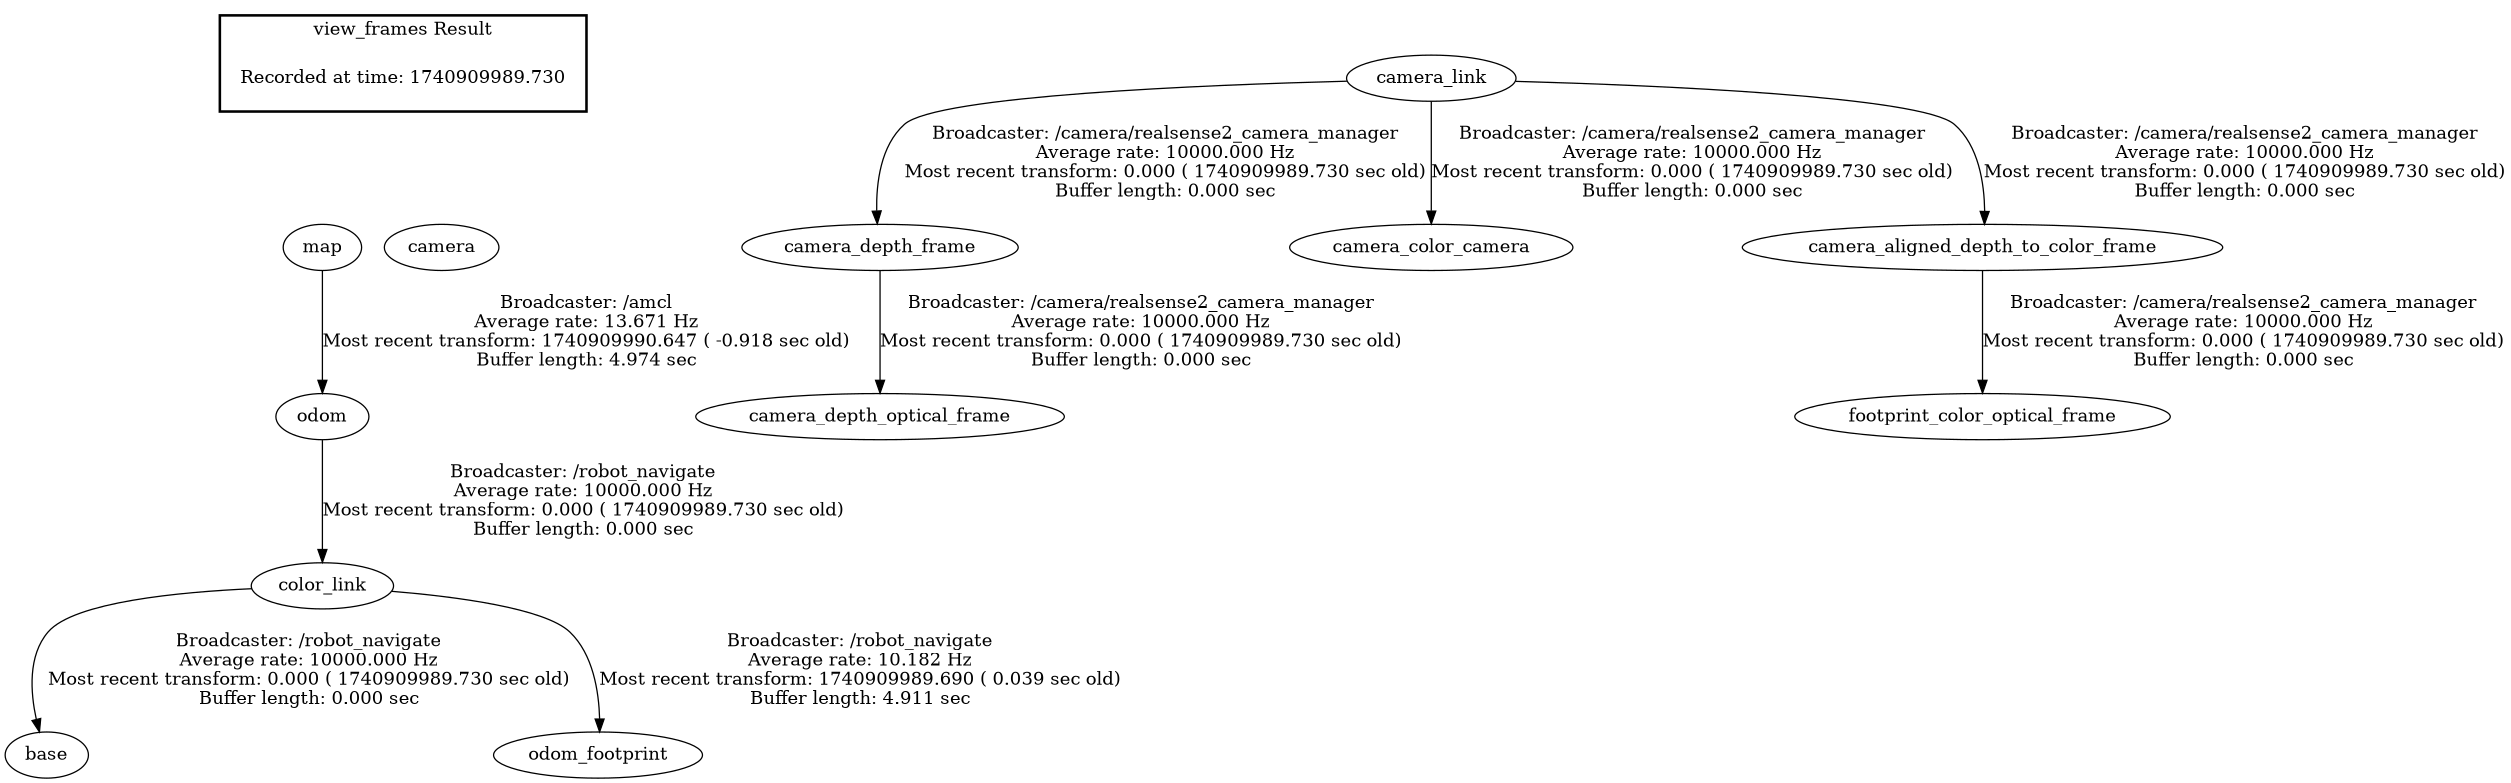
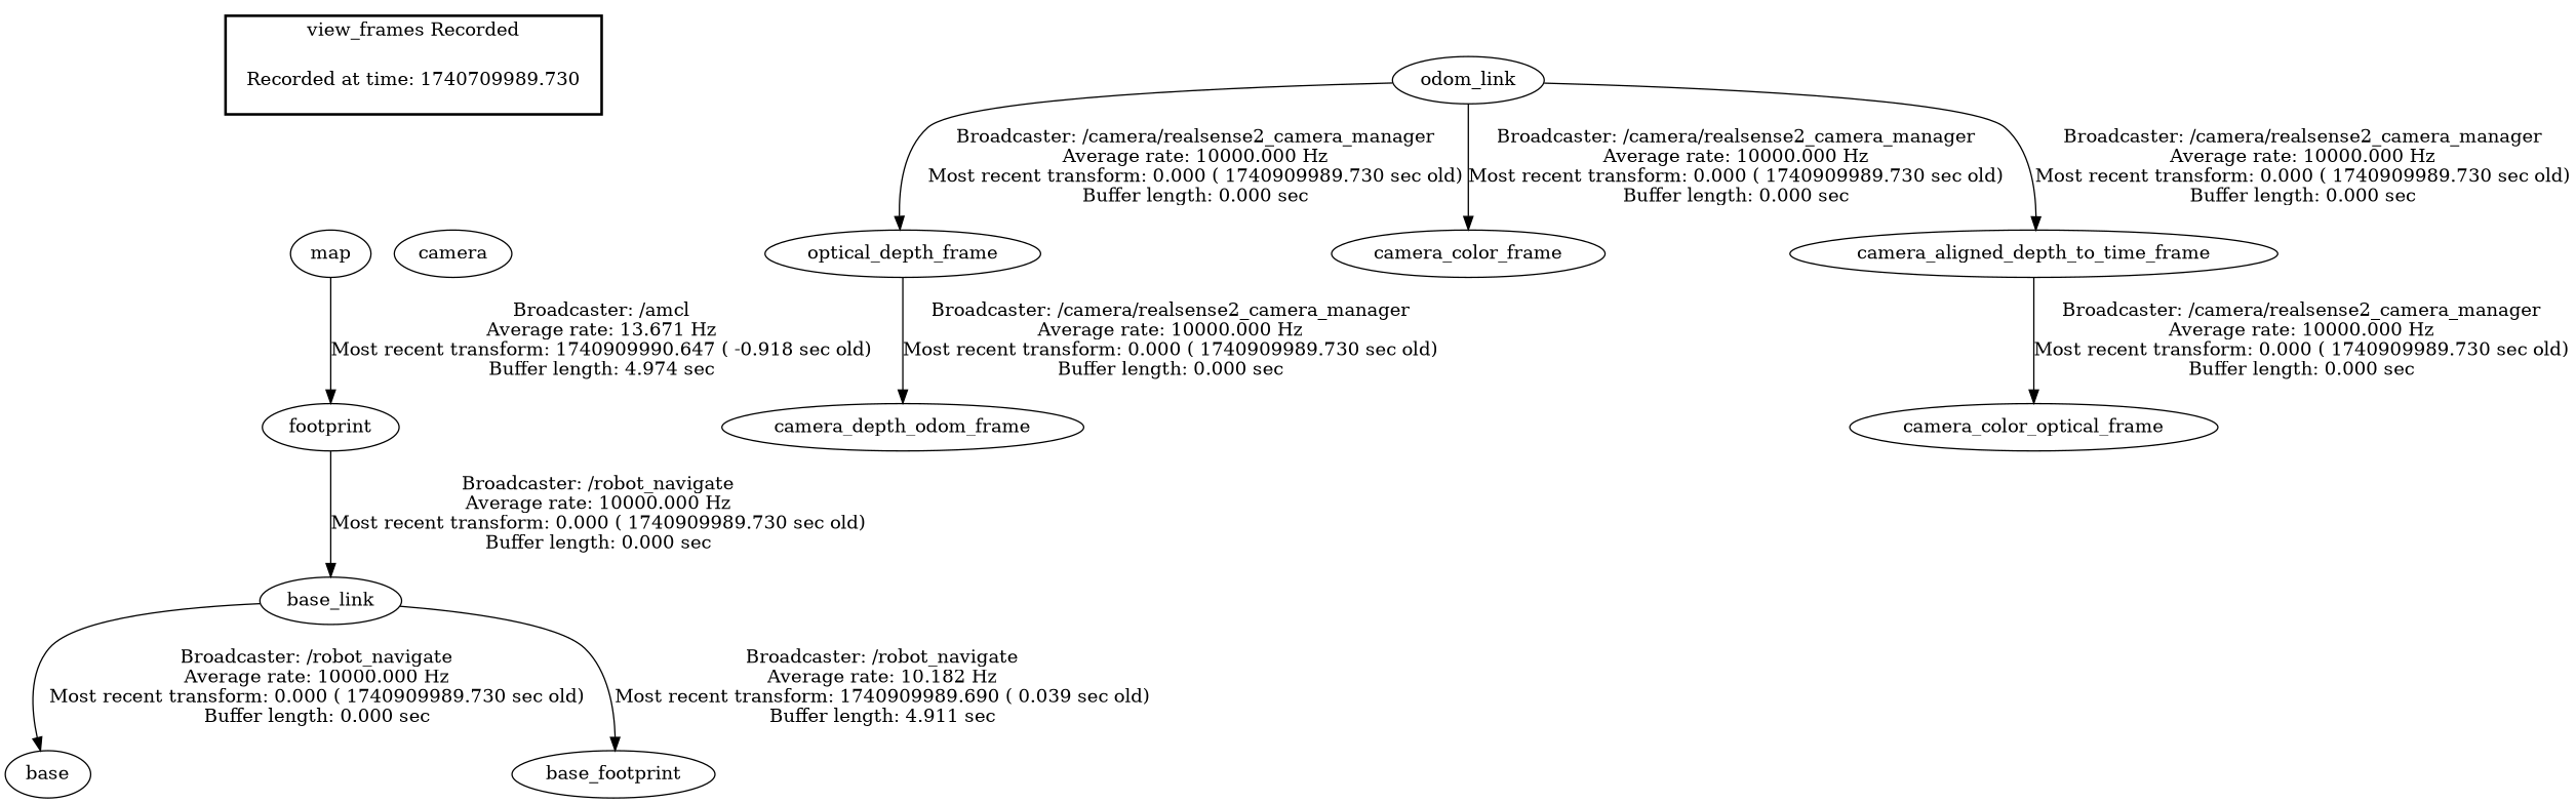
  digraph {
-   "Recorded at time: 1740909989.730" [shape=plaintext]
+   "Recorded at time: 1740909989.730" [shape=plaintext label="Recorded at time: 1740709989.730"]
    map
    n3 [label=camera]
-   odom
-   base_link [label=color_link]
+   odom [label=footprint]
+   base_link
    n6 [label=base]
-   base_footprint [label=odom_footprint]
-   camera_link
-   camera_depth_frame
-   camera_color_frame [label=camera_color_camera]
-   camera_aligned_depth_to_color_frame
-   camera_depth_optical_frame
-   camera_color_optical_frame [label=footprint_color_optical_frame]
+   base_footprint
+   camera_link [label=odom_link]
+   camera_depth_frame [label=optical_depth_frame]
+   camera_color_frame
+   camera_aligned_depth_to_color_frame [label=camera_aligned_depth_to_time_frame]
+   camera_depth_optical_frame [label=camera_depth_odom_frame]
+   camera_color_optical_frame
    subgraph cluster_1 {
      color=black
-     label="view_frames Result"
+     label="view_frames Recorded"
      style=bold
      "Recorded at time: 1740909989.730"
    }
    "Recorded at time: 1740909989.730" -> map [style=invis]
    "Recorded at time: 1740909989.730" -> n3 [style=invis]
    map -> odom [label="Broadcaster: /amcl\nAverage rate: 13.671 Hz\nMost recent transform: 1740909990.647 ( -0.918 sec old)\nBuffer length: 4.974 sec\n"]
    odom -> base_link [label="Broadcaster: /robot_navigate\nAverage rate: 10000.000 Hz\nMost recent transform: 0.000 ( 1740909989.730 sec old)\nBuffer length: 0.000 sec\n"]
    base_link -> n6 [label="Broadcaster: /robot_navigate\nAverage rate: 10000.000 Hz\nMost recent transform: 0.000 ( 1740909989.730 sec old)\nBuffer length: 0.000 sec\n"]
    base_link -> base_footprint [label="Broadcaster: /robot_navigate\nAverage rate: 10.182 Hz\nMost recent transform: 1740909989.690 ( 0.039 sec old)\nBuffer length: 4.911 sec\n"]
    camera_link -> camera_depth_frame [label="Broadcaster: /camera/realsense2_camera_manager\nAverage rate: 10000.000 Hz\nMost recent transform: 0.000 ( 1740909989.730 sec old)\nBuffer length: 0.000 sec\n"]
    camera_link -> camera_color_frame [label="Broadcaster: /camera/realsense2_camera_manager\nAverage rate: 10000.000 Hz\nMost recent transform: 0.000 ( 1740909989.730 sec old)\nBuffer length: 0.000 sec\n"]
    camera_link -> camera_aligned_depth_to_color_frame [label="Broadcaster: /camera/realsense2_camera_manager\nAverage rate: 10000.000 Hz\nMost recent transform: 0.000 ( 1740909989.730 sec old)\nBuffer length: 0.000 sec\n"]
    camera_depth_frame -> camera_depth_optical_frame [label="Broadcaster: /camera/realsense2_camera_manager\nAverage rate: 10000.000 Hz\nMost recent transform: 0.000 ( 1740909989.730 sec old)\nBuffer length: 0.000 sec\n"]
    camera_aligned_depth_to_color_frame -> camera_color_optical_frame [label="Broadcaster: /camera/realsense2_camera_manager\nAverage rate: 10000.000 Hz\nMost recent transform: 0.000 ( 1740909989.730 sec old)\nBuffer length: 0.000 sec\n"]
  }
